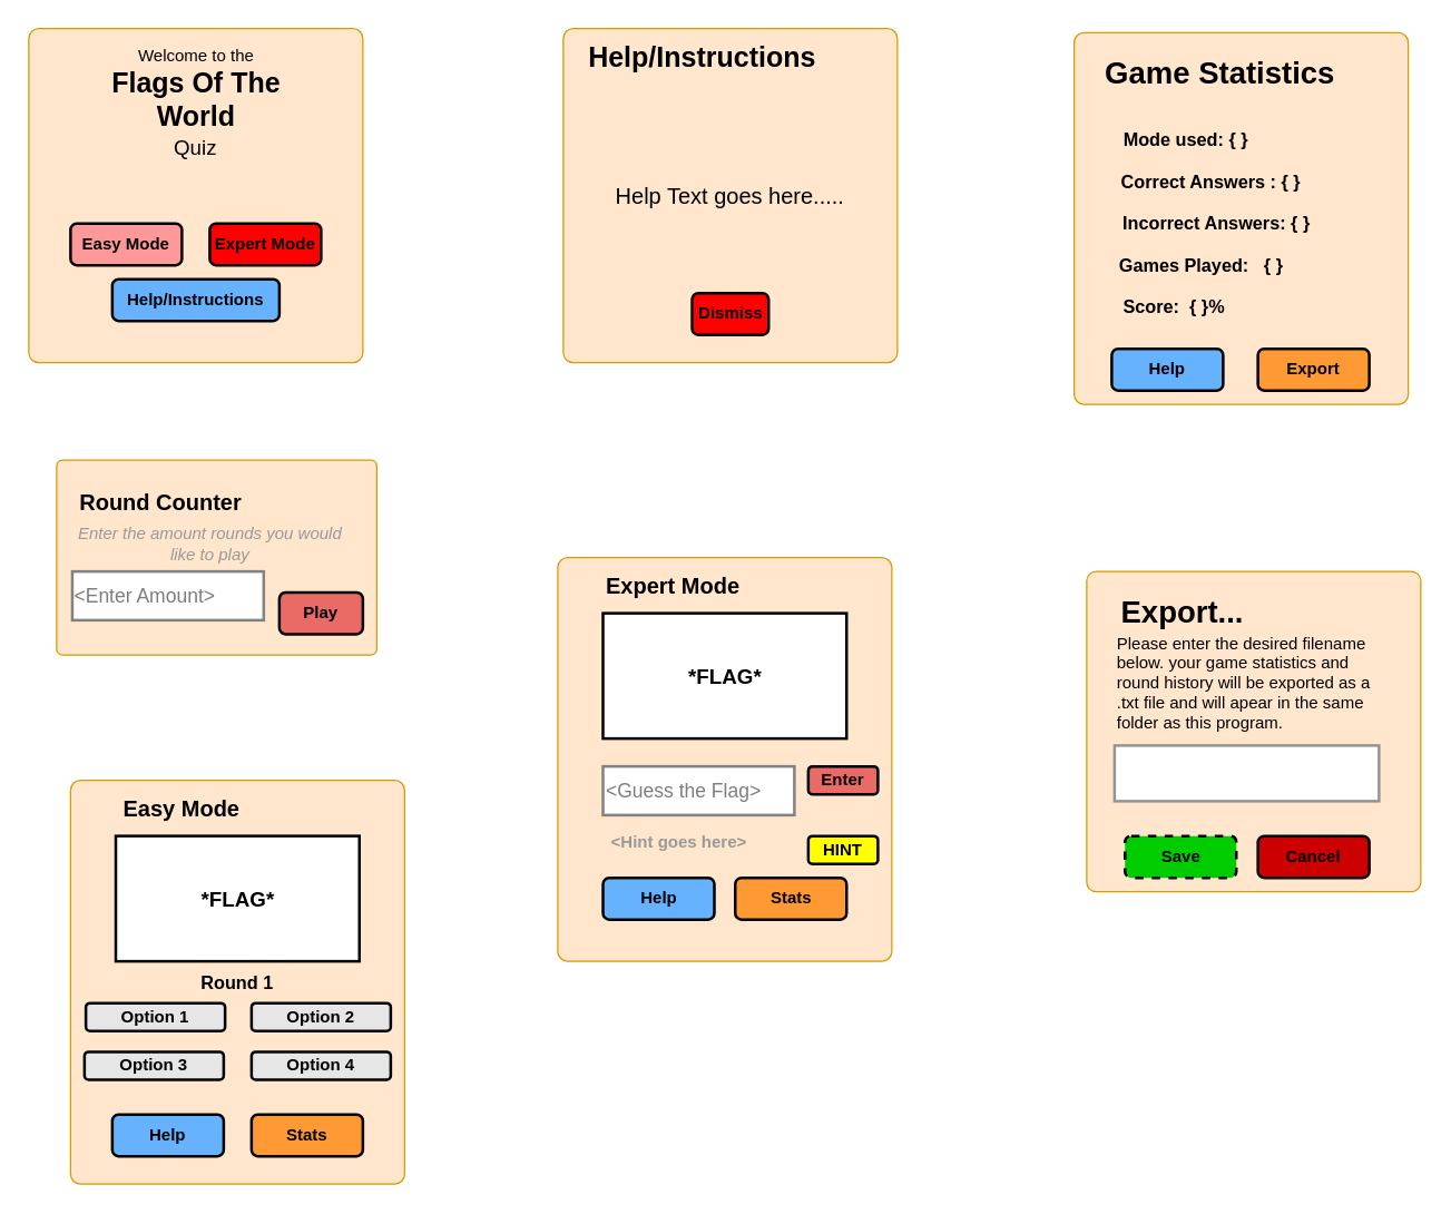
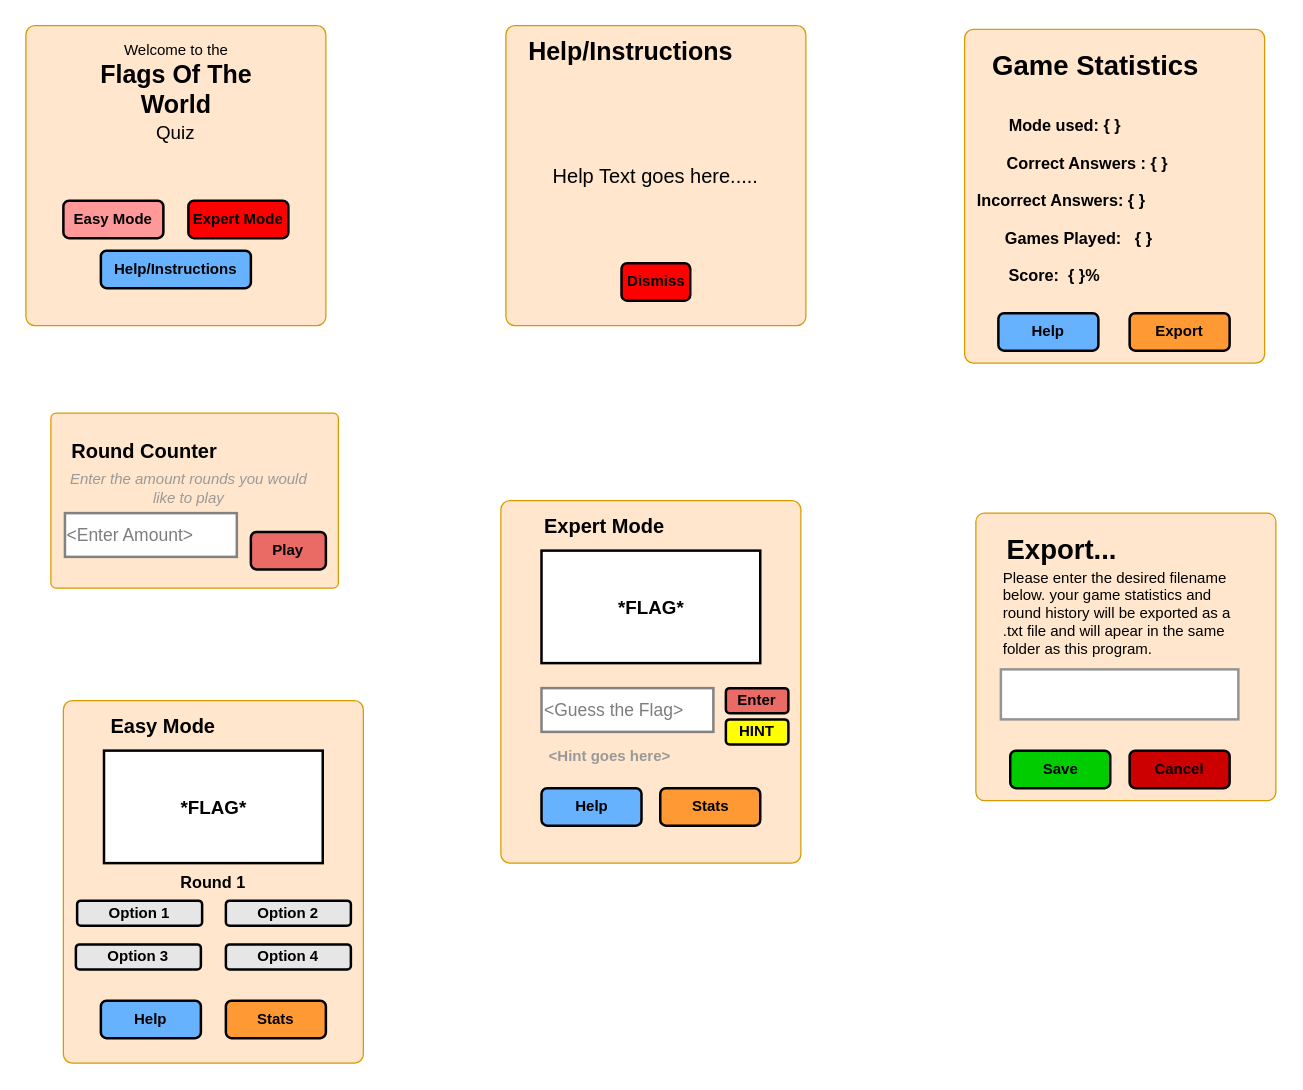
  <mxCell id="0" />
  <mxCell id="1" parent="0" />
  <mxCell id="2" value="" style="rounded=1;whiteSpace=wrap;html=1;arcSize=3;strokeColor=#d79b00;fillColor=#FFE6CC;" parent="1" vertex="1"><mxGeometry x="20" y="20" width="240" height="240" as="geometry" /></mxCell>
  <mxCell id="3" value="&lt;b&gt;&lt;font style=&quot;font-size: 20px&quot;&gt;Flags Of The World&lt;/font&gt;&lt;/b&gt;" style="text;html=1;strokeColor=none;fillColor=none;align=center;verticalAlign=middle;whiteSpace=wrap;rounded=0;" parent="1" vertex="1"><mxGeometry x="62.5" y="60" width="155" height="20" as="geometry" /></mxCell>
  <mxCell id="4" value="Welcome to the" style="text;html=1;strokeColor=none;fillColor=none;align=center;verticalAlign=middle;whiteSpace=wrap;rounded=0;" parent="1" vertex="1"><mxGeometry x="92.5" y="30" width="95" height="20" as="geometry" /></mxCell>
  <mxCell id="5" value="&lt;span style=&quot;font-size: 15px&quot;&gt;Quiz&lt;/span&gt;" style="text;html=1;strokeColor=none;fillColor=none;align=center;verticalAlign=middle;whiteSpace=wrap;rounded=0;" parent="1" vertex="1"><mxGeometry x="120" y="100" width="40" height="10" as="geometry" /></mxCell>
  <mxCell id="6" value="&lt;b&gt;Easy Mode&lt;/b&gt;" style="rounded=1;whiteSpace=wrap;html=1;strokeWidth=2;fillColor=#FF9999;" parent="1" vertex="1"><mxGeometry x="50" y="160" width="80" height="30" as="geometry" /></mxCell>
  <mxCell id="7" value="&lt;b&gt;Expert Mode&lt;/b&gt;" style="rounded=1;whiteSpace=wrap;html=1;strokeWidth=2;fillColor=#FF0000;" parent="1" vertex="1"><mxGeometry x="150" y="160" width="80" height="30" as="geometry" /></mxCell>
  <mxCell id="8" value="&lt;b&gt;Help/Instructions&lt;/b&gt;" style="rounded=1;whiteSpace=wrap;html=1;strokeWidth=2;fillColor=#66B2FF;" parent="1" vertex="1"><mxGeometry x="80" y="200" width="120" height="30" as="geometry" /></mxCell>
  <mxCell id="9" value="&lt;font style=&quot;font-size: 16px&quot;&gt;Help Text goes here.....&lt;/font&gt;" style="rounded=1;whiteSpace=wrap;html=1;arcSize=3;strokeColor=#d79b00;fillColor=#ffe6cc;align=center;" parent="1" vertex="1"><mxGeometry x="404" y="20" width="240" height="240" as="geometry" /></mxCell>
  <mxCell id="10" value="&lt;b&gt;&lt;font style=&quot;font-size: 20px&quot;&gt;Help/Instructions&lt;/font&gt;&lt;/b&gt;" style="text;html=1;strokeColor=none;fillColor=none;align=center;verticalAlign=middle;whiteSpace=wrap;rounded=0;" parent="1" vertex="1"><mxGeometry x="459" y="30" width="90" height="20" as="geometry" /></mxCell>
  <mxCell id="11" value="&lt;b&gt;Dismiss&lt;/b&gt;" style="rounded=1;whiteSpace=wrap;html=1;strokeWidth=2;fillColor=#FF0000;" parent="1" vertex="1"><mxGeometry x="496.5" y="210" width="55" height="30" as="geometry" /></mxCell>
  <mxCell id="12" value="" style="rounded=1;whiteSpace=wrap;html=1;arcSize=3;strokeColor=#d79b00;fillColor=#ffe6cc;" parent="1" vertex="1"><mxGeometry x="50" y="560" width="240" height="290" as="geometry" /></mxCell>
  <mxCell id="13" value="&lt;b&gt;&lt;font style=&quot;font-size: 15px&quot;&gt;*FLAG*&lt;/font&gt;&lt;/b&gt;" style="rounded=1;whiteSpace=wrap;html=1;strokeWidth=2;arcSize=0;" parent="1" vertex="1"><mxGeometry x="82.5" y="600" width="175" height="90" as="geometry" /></mxCell>
  <mxCell id="14" value="&lt;b&gt;Option 1&lt;/b&gt;" style="rounded=1;whiteSpace=wrap;html=1;strokeWidth=2;fillColor=#E6E6E6;" parent="1" vertex="1"><mxGeometry x="61" y="720" width="100" height="20" as="geometry" /></mxCell>
  <mxCell id="15" value="&lt;b&gt;Option 2&lt;/b&gt;" style="rounded=1;whiteSpace=wrap;html=1;strokeWidth=2;fillColor=#E6E6E6;" parent="1" vertex="1"><mxGeometry x="180" y="720" width="100" height="20" as="geometry" /></mxCell>
  <mxCell id="16" value="&lt;b&gt;Option 3&lt;/b&gt;" style="rounded=1;whiteSpace=wrap;html=1;strokeWidth=2;fillColor=#E6E6E6;" parent="1" vertex="1"><mxGeometry x="60" y="755" width="100" height="20" as="geometry" /></mxCell>
  <mxCell id="17" value="&lt;b&gt;Option 4&lt;/b&gt;" style="rounded=1;whiteSpace=wrap;html=1;strokeWidth=2;fillColor=#E6E6E6;" parent="1" vertex="1"><mxGeometry x="180" y="755" width="100" height="20" as="geometry" /></mxCell>
  <mxCell id="18" value="&lt;b&gt;Help&lt;/b&gt;" style="rounded=1;whiteSpace=wrap;html=1;strokeWidth=2;fillColor=#66B2FF;" parent="1" vertex="1"><mxGeometry x="80" y="800" width="80" height="30" as="geometry" /></mxCell>
  <mxCell id="19" value="&lt;b&gt;Stats&lt;/b&gt;" style="rounded=1;whiteSpace=wrap;html=1;strokeWidth=2;fillColor=#FF9933;" parent="1" vertex="1"><mxGeometry x="180" y="800" width="80" height="30" as="geometry" /></mxCell>
  <mxCell id="20" value="&lt;b&gt;&lt;font style=&quot;font-size: 16px&quot;&gt;Easy Mode&lt;/font&gt;&lt;/b&gt;" style="text;html=1;strokeColor=none;fillColor=none;align=center;verticalAlign=middle;whiteSpace=wrap;rounded=0;" parent="1" vertex="1"><mxGeometry x="80" y="570" width="100" height="20" as="geometry" /></mxCell>
  <mxCell id="21" value="&lt;b&gt;&lt;u&gt;&lt;font style=&quot;font-size: 16px&quot;&gt;Expert Mode&lt;/font&gt;&lt;/u&gt;&lt;/b&gt;" style="text;html=1;strokeColor=none;fillColor=none;align=center;verticalAlign=middle;whiteSpace=wrap;rounded=0;" parent="1" vertex="1"><mxGeometry x="460" y="420" width="100" height="20" as="geometry" /></mxCell>
  <mxCell id="22" value="" style="rounded=1;whiteSpace=wrap;html=1;arcSize=3;strokeColor=#d79b00;fillColor=#ffe6cc;" parent="1" vertex="1"><mxGeometry x="400" y="400" width="240" height="290" as="geometry" /></mxCell>
  <mxCell id="23" value="&lt;b&gt;&lt;font style=&quot;font-size: 15px&quot;&gt;*FLAG*&lt;/font&gt;&lt;/b&gt;" style="rounded=1;whiteSpace=wrap;html=1;strokeWidth=2;arcSize=0;" parent="1" vertex="1"><mxGeometry x="432.5" y="440" width="175" height="90" as="geometry" /></mxCell>
  <mxCell id="24" value="&lt;span style=&quot;color: rgb(125 , 125 , 125) ; font-size: 14px&quot;&gt;&amp;lt;Guess the Flag&amp;gt;&lt;/span&gt;" style="rounded=1;whiteSpace=wrap;html=1;strokeWidth=2;align=left;arcSize=0;strokeColor=#828282;" parent="1" vertex="1"><mxGeometry x="432.5" y="550" width="137.5" height="35" as="geometry" /></mxCell>
  <mxCell id="25" value="&lt;b&gt;Help&lt;/b&gt;" style="rounded=1;whiteSpace=wrap;html=1;strokeWidth=2;fillColor=#66B2FF;" parent="1" vertex="1"><mxGeometry x="432.5" y="630" width="80" height="30" as="geometry" /></mxCell>
  <mxCell id="26" value="&lt;b&gt;Stats&lt;/b&gt;" style="rounded=1;whiteSpace=wrap;html=1;strokeWidth=2;fillColor=#FF9933;" parent="1" vertex="1"><mxGeometry x="527.5" y="630" width="80" height="30" as="geometry" /></mxCell>
  <mxCell id="27" value="" style="rounded=1;whiteSpace=wrap;html=1;arcSize=3;strokeColor=#d79b00;fillColor=#ffe6cc;" parent="1" vertex="1"><mxGeometry x="771" y="23" width="240" height="267" as="geometry" /></mxCell>
  <mxCell id="28" value="&lt;b&gt;&lt;font style=&quot;font-size: 22px&quot;&gt;Game Statistics&lt;/font&gt;&lt;/b&gt;" style="text;html=1;strokeColor=none;fillColor=none;align=center;verticalAlign=middle;whiteSpace=wrap;rounded=0;" parent="1" vertex="1"><mxGeometry x="791" y="43" width="170" height="20" as="geometry" /></mxCell>
  <mxCell id="29" value="&lt;span style=&quot;font-size: 16px&quot;&gt;&lt;b&gt;Expert Mode&lt;/b&gt;&lt;/span&gt;" style="text;html=1;strokeColor=none;fillColor=none;align=center;verticalAlign=middle;whiteSpace=wrap;rounded=0;" parent="1" vertex="1"><mxGeometry x="432.5" y="410" width="100" height="20" as="geometry" /></mxCell>
  <mxCell id="30" value="&lt;font style=&quot;font-size: 13px&quot;&gt;&lt;b&gt;Correct Answers : { }&lt;/b&gt;&lt;/font&gt;" style="text;html=1;strokeColor=none;fillColor=none;align=center;verticalAlign=middle;whiteSpace=wrap;rounded=0;" parent="1" vertex="1"><mxGeometry x="803" y="120" width="132.5" height="20" as="geometry" /></mxCell>
- <mxCell id="31" value="&lt;font style=&quot;font-size: 13px&quot;&gt;&lt;b&gt;Incorrect Answers: { }&lt;/b&gt;&lt;/font&gt;" style="text;html=1;strokeColor=none;fillColor=none;align=center;verticalAlign=middle;whiteSpace=wrap;rounded=0;" parent="1" vertex="1"><mxGeometry x="803" y="150" width="141" height="20" as="geometry" /></mxCell>
+ <mxCell id="31" value="&lt;font style=&quot;font-size: 13px&quot;&gt;&lt;b&gt;Incorrect Answers: { }&lt;/b&gt;&lt;/font&gt;" style="text;html=1;strokeColor=none;fillColor=none;align=center;verticalAlign=middle;whiteSpace=wrap;rounded=0;" parent="1" vertex="1"><mxGeometry x="778" y="150" width="141" height="20" as="geometry" /></mxCell>
  <mxCell id="32" value="&lt;span style=&quot;font-size: 13px&quot;&gt;&lt;b&gt;Games Played:&amp;nbsp; &amp;nbsp;{ }&lt;/b&gt;&lt;/span&gt;" style="text;html=1;strokeColor=none;fillColor=none;align=center;verticalAlign=middle;whiteSpace=wrap;rounded=0;" parent="1" vertex="1"><mxGeometry x="798" y="180" width="129" height="20" as="geometry" /></mxCell>
  <mxCell id="33" value="&lt;span style=&quot;font-size: 13px&quot;&gt;&lt;b&gt;Score:&amp;nbsp; { }%&lt;/b&gt;&lt;/span&gt;" style="text;html=1;strokeColor=none;fillColor=none;align=center;verticalAlign=middle;whiteSpace=wrap;rounded=0;" parent="1" vertex="1"><mxGeometry x="780" y="210" width="126" height="20" as="geometry" /></mxCell>
  <mxCell id="34" value="&lt;b&gt;Help&lt;/b&gt;" style="rounded=1;whiteSpace=wrap;html=1;strokeWidth=2;fillColor=#66B2FF;" parent="1" vertex="1"><mxGeometry x="798" y="250" width="80" height="30" as="geometry" /></mxCell>
  <mxCell id="35" value="&lt;b&gt;Export&lt;/b&gt;" style="rounded=1;whiteSpace=wrap;html=1;strokeWidth=2;fillColor=#FF9933;" parent="1" vertex="1"><mxGeometry x="903" y="250" width="80" height="30" as="geometry" /></mxCell>
  <mxCell id="36" value="" style="rounded=1;whiteSpace=wrap;html=1;arcSize=3;strokeColor=#d79b00;fillColor=#ffe6cc;" parent="1" vertex="1"><mxGeometry x="780" y="410" width="240" height="230" as="geometry" /></mxCell>
  <mxCell id="37" value="&lt;b&gt;&lt;font style=&quot;font-size: 22px&quot;&gt;Export...&lt;/font&gt;&lt;/b&gt;" style="text;html=1;strokeColor=none;fillColor=none;align=left;verticalAlign=middle;whiteSpace=wrap;rounded=0;" parent="1" vertex="1"><mxGeometry x="803" y="430" width="100" height="20" as="geometry" /></mxCell>
  <mxCell id="38" value="Please enter the desired filename below. your game statistics and round history will be exported as a .txt file and will apear in the same folder as this program." style="text;html=1;strokeColor=none;fillColor=none;align=left;verticalAlign=middle;whiteSpace=wrap;rounded=0;" parent="1" vertex="1"><mxGeometry x="800" y="450" width="190" height="80" as="geometry" /></mxCell>
  <mxCell id="39" value="" style="rounded=1;whiteSpace=wrap;html=1;strokeWidth=2;arcSize=0;fillColor=#FFFFFF;strokeColor=#949494;" parent="1" vertex="1"><mxGeometry x="800" y="535" width="190" height="40" as="geometry" /></mxCell>
- <mxCell id="40" value="&lt;b&gt;Save&lt;/b&gt;" style="rounded=1;whiteSpace=wrap;html=1;strokeWidth=2;fillColor=#00CC00;dashed=1;" parent="1" vertex="1"><mxGeometry x="807.5" y="600" width="80" height="30" as="geometry" /></mxCell>
+ <mxCell id="40" value="&lt;b&gt;Save&lt;/b&gt;" style="rounded=1;whiteSpace=wrap;html=1;strokeWidth=2;fillColor=#00CC00;" parent="1" vertex="1"><mxGeometry x="807.5" y="600" width="80" height="30" as="geometry" /></mxCell>
  <mxCell id="41" value="&lt;b&gt;Cancel&lt;/b&gt;" style="rounded=1;whiteSpace=wrap;html=1;strokeWidth=2;fillColor=#CC0000;" parent="1" vertex="1"><mxGeometry x="903" y="600" width="80" height="30" as="geometry" /></mxCell>
- <mxCell id="42" value="&lt;b&gt;HINT&lt;/b&gt;" style="rounded=1;whiteSpace=wrap;html=1;strokeWidth=2;fillColor=#FFFF00;" parent="1" vertex="1"><mxGeometry x="580" y="600" width="50" height="20" as="geometry" /></mxCell>
+ <mxCell id="42" value="&lt;b&gt;HINT&lt;/b&gt;" style="rounded=1;whiteSpace=wrap;html=1;strokeWidth=2;fillColor=#FFFF00;" parent="1" vertex="1"><mxGeometry x="580" y="575" width="50" height="20" as="geometry" /></mxCell>
  <mxCell id="43" value="&lt;font color=&quot;#999999&quot;&gt;&lt;b&gt;&amp;lt;Hint goes here&amp;gt;&amp;nbsp;&lt;/b&gt;&lt;/font&gt;" style="text;html=1;strokeColor=none;fillColor=none;align=center;verticalAlign=middle;whiteSpace=wrap;rounded=0;" parent="1" vertex="1"><mxGeometry x="419.5" y="595" width="137.5" height="20" as="geometry" /></mxCell>
  <mxCell id="44" value="&lt;span style=&quot;font-size: 13px&quot;&gt;&lt;b&gt;Mode used: { }&lt;/b&gt;&lt;/span&gt;" style="text;html=1;strokeColor=none;fillColor=none;align=center;verticalAlign=middle;whiteSpace=wrap;rounded=0;" parent="1" vertex="1"><mxGeometry x="785.25" y="90" width="132.5" height="20" as="geometry" /></mxCell>
  <mxCell id="45" value="&lt;b&gt;&lt;font style=&quot;font-size: 13px&quot;&gt;Round 1&lt;/font&gt;&lt;/b&gt;" style="text;html=1;strokeColor=none;fillColor=none;align=center;verticalAlign=middle;whiteSpace=wrap;rounded=0;" parent="1" vertex="1"><mxGeometry x="140" y="695" width="60" height="20" as="geometry" /></mxCell>
  <mxCell id="46" value="" style="rounded=1;whiteSpace=wrap;html=1;arcSize=3;strokeColor=#d79b00;fillColor=#FFE6CC;" parent="1" vertex="1"><mxGeometry x="40" y="330" width="230" height="140" as="geometry" /></mxCell>
  <mxCell id="47" value="&lt;span style=&quot;font-size: 16px&quot;&gt;&lt;b&gt;Round Counter&lt;/b&gt;&lt;/span&gt;" style="text;html=1;strokeColor=none;fillColor=none;align=center;verticalAlign=middle;whiteSpace=wrap;rounded=0;" parent="1" vertex="1"><mxGeometry x="50" y="350" width="130" height="20" as="geometry" /></mxCell>
  <mxCell id="48" value="&lt;span style=&quot;color: rgb(125 , 125 , 125) ; font-size: 14px&quot;&gt;&amp;lt;Enter Amount&amp;gt;&lt;/span&gt;" style="rounded=1;whiteSpace=wrap;html=1;strokeWidth=2;align=left;arcSize=0;strokeColor=#828282;" parent="1" vertex="1"><mxGeometry x="51.25" y="410" width="137.5" height="35" as="geometry" /></mxCell>
  <mxCell id="49" value="&lt;b&gt;Play&lt;/b&gt;" style="rounded=1;whiteSpace=wrap;html=1;strokeWidth=2;fillColor=#EA6B66;" parent="1" vertex="1"><mxGeometry x="200" y="425" width="60" height="30" as="geometry" /></mxCell>
  <mxCell id="50" value="&lt;i&gt;&lt;font color=&quot;#999999&quot;&gt;Enter the amount rounds you would like to play&lt;/font&gt;&lt;/i&gt;" style="text;html=1;strokeColor=none;fillColor=none;align=center;verticalAlign=middle;whiteSpace=wrap;rounded=0;" parent="1" vertex="1"><mxGeometry x="51.25" y="380" width="198.75" height="20" as="geometry" /></mxCell>
  <mxCell id="51" value="&lt;b&gt;Enter&lt;/b&gt;" style="rounded=1;whiteSpace=wrap;html=1;strokeWidth=2;fillColor=#EA6B66;" parent="1" vertex="1"><mxGeometry x="580" y="550" width="50" height="20" as="geometry" /></mxCell>
